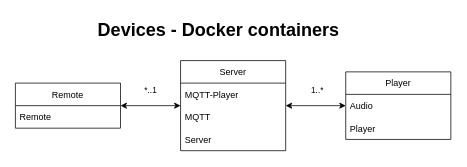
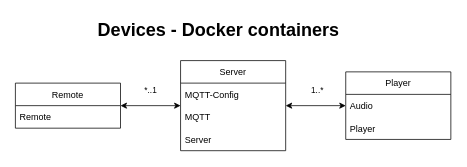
  <mxCell id="0" />
  <mxCell id="1" parent="0" />
  <mxCell id="2" value="" style="edgeStyle=orthogonalEdgeStyle;rounded=0;orthogonalLoop=1;jettySize=auto;html=1;startArrow=classic;startFill=1;" edge="1" parent="1" source="5" target="9"><mxGeometry relative="1" as="geometry" /></mxCell>
  <mxCell id="3" value="1..*" style="edgeLabel;html=1;align=center;verticalAlign=middle;resizable=0;points=[];" vertex="1" connectable="0" parent="2"><mxGeometry x="0.025" y="-3" relative="1" as="geometry"><mxPoint y="-24" as="offset" /></mxGeometry></mxCell>
  <mxCell id="4" value="*..1" style="edgeStyle=orthogonalEdgeStyle;rounded=0;orthogonalLoop=1;jettySize=auto;html=1;startArrow=classic;startFill=1;" edge="1" parent="1" source="5" target="12"><mxGeometry y="-20" relative="1" as="geometry"><mxPoint as="offset" /></mxGeometry></mxCell>
  <mxCell id="5" value="Server" style="swimlane;fontStyle=0;childLayout=stackLayout;horizontal=1;startSize=30;horizontalStack=0;resizeParent=1;resizeParentMax=0;resizeLast=0;collapsible=1;marginBottom=0;" vertex="1" parent="1"><mxGeometry x="240" y="80" width="140" height="120" as="geometry" /></mxCell>
- <mxCell id="6" value="MQTT-Player" style="text;strokeColor=none;fillColor=none;align=left;verticalAlign=middle;spacingLeft=4;spacingRight=4;overflow=hidden;points=[[0,0.5],[1,0.5]];portConstraint=eastwest;rotatable=0;" vertex="1" parent="5"><mxGeometry y="30" width="140" height="30" as="geometry" /></mxCell>
+ <mxCell id="6" value="MQTT-Config" style="text;strokeColor=none;fillColor=none;align=left;verticalAlign=middle;spacingLeft=4;spacingRight=4;overflow=hidden;points=[[0,0.5],[1,0.5]];portConstraint=eastwest;rotatable=0;" vertex="1" parent="5"><mxGeometry y="30" width="140" height="30" as="geometry" /></mxCell>
  <mxCell id="7" value="MQTT" style="text;strokeColor=none;fillColor=none;align=left;verticalAlign=middle;spacingLeft=4;spacingRight=4;overflow=hidden;points=[[0,0.5],[1,0.5]];portConstraint=eastwest;rotatable=0;" vertex="1" parent="5"><mxGeometry y="60" width="140" height="30" as="geometry" /></mxCell>
  <mxCell id="8" value="Server" style="text;strokeColor=none;fillColor=none;align=left;verticalAlign=middle;spacingLeft=4;spacingRight=4;overflow=hidden;points=[[0,0.5],[1,0.5]];portConstraint=eastwest;rotatable=0;" vertex="1" parent="5"><mxGeometry y="90" width="140" height="30" as="geometry" /></mxCell>
  <mxCell id="9" value="Player" style="swimlane;fontStyle=0;childLayout=stackLayout;horizontal=1;startSize=30;horizontalStack=0;resizeParent=1;resizeParentMax=0;resizeLast=0;collapsible=1;marginBottom=0;" vertex="1" parent="1"><mxGeometry x="460" y="95" width="140" height="90" as="geometry" /></mxCell>
  <mxCell id="10" value="Audio" style="text;strokeColor=none;fillColor=none;align=left;verticalAlign=middle;spacingLeft=4;spacingRight=4;overflow=hidden;points=[[0,0.5],[1,0.5]];portConstraint=eastwest;rotatable=0;" vertex="1" parent="9"><mxGeometry y="30" width="140" height="30" as="geometry" /></mxCell>
  <mxCell id="11" value="Player" style="text;strokeColor=none;fillColor=none;align=left;verticalAlign=middle;spacingLeft=4;spacingRight=4;overflow=hidden;points=[[0,0.5],[1,0.5]];portConstraint=eastwest;rotatable=0;" vertex="1" parent="9"><mxGeometry y="60" width="140" height="30" as="geometry" /></mxCell>
  <mxCell id="12" value="Remote" style="swimlane;fontStyle=0;childLayout=stackLayout;horizontal=1;startSize=30;horizontalStack=0;resizeParent=1;resizeParentMax=0;resizeLast=0;collapsible=1;marginBottom=0;" vertex="1" parent="1"><mxGeometry x="20" y="110" width="140" height="60" as="geometry" /></mxCell>
  <mxCell id="13" value="Remote" style="text;strokeColor=none;fillColor=none;align=left;verticalAlign=middle;spacingLeft=4;spacingRight=4;overflow=hidden;points=[[0,0.5],[1,0.5]];portConstraint=eastwest;rotatable=0;" vertex="1" parent="12"><mxGeometry y="30" width="140" height="30" as="geometry" /></mxCell>
  <mxCell id="14" value="&lt;h1&gt;Devices - Docker containers&lt;/h1&gt;" style="text;html=1;strokeColor=none;fillColor=none;spacing=5;spacingTop=-20;whiteSpace=wrap;overflow=hidden;rounded=0;" vertex="1" parent="1"><mxGeometry x="125" y="20" width="390" height="50" as="geometry" /></mxCell>
